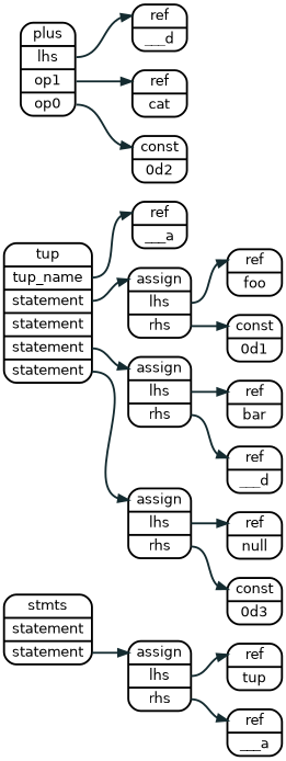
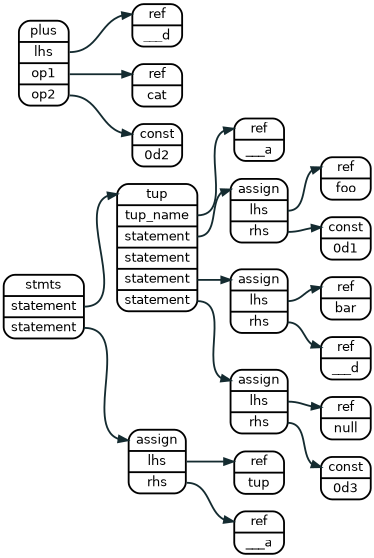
  digraph {
    fontname=helvetica
    rankdir=LR
    node [fontname=helvetica penwidth=2 shape=record style=rounded]
    edge [arrowhead=normal color="#142b30" fontname=helvetica headport=a penwidth=2 tailport=l]
    n1 [label="<a> stmts | <s1> statement | <s2> statement"]
    n2 [label="<a> tup   | <n> tup_name | <s1> statement | <s2> statement |  <s3> statement | <s4> statement"]
    n3 [label="<a> assign | <l> lhs  | <r> rhs"]
    n4 [label="<a> ref   | <l> ___a"]
    n5 [label="<a> assign | <l> lhs  | <r> rhs"]
    n6 [label="<a> assign | <l> lhs  | <r> rhs"]
    n7 [label="<a> assign | <l> lhs  | <r> rhs"]
    n8 [label="<a> ref   | <l> tup"]
    n9 [label="<a> ref   | <l> ___a"]
    n10 [label="<a> ref   | <l> foo"]
    n11 [label="<a> const | <l> 0d1"]
-   n12 [label="<a> plus | <l> lhs | <r1> op1 | <r2> op0 "]
+   n12 [label="<a> plus | <l> lhs | <r1> op1 | <r2> op2 "]
    n13 [label="<a> ref   | <l> ___d"]
    n14 [label="<a> ref   | <l> cat"]
    n15 [label="<a> const   | <l> 0d2"]
    n16 [label="<a> ref    | <l> bar"]
    n17 [label="<a> ref    | <l> ___d"]
    n18 [label="<a> ref   | <l> null"]
    n19 [label="<a> const   | <l> 0d3"]
+   n1 -> n2 [tailport=s1]
    n1 -> n3 [tailport=s2]
    n2 -> n4 [tailport=n]
    n2 -> n5 [tailport=s1]
    n2 -> n6 [tailport=s3]
    n2 -> n7 [tailport=s4]
    n3 -> n8
    n3 -> n9 [tailport=r]
    n5 -> n10
    n5 -> n11 [tailport=r]
    n6 -> n16
    n6 -> n17 [tailport=r]
    n7 -> n18
    n7 -> n19 [tailport=r]
    n12 -> n13
    n12 -> n14 [tailport=r1]
    n12 -> n15 [tailport=r2]
  }
